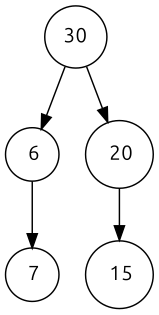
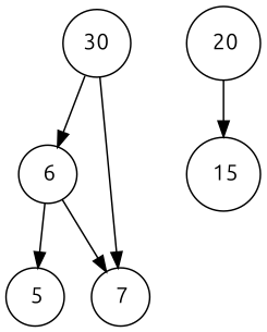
  digraph {
    fontname=Ubuntu
    node [fontname=Ubuntu shape=circle]
    edge [fontname=Ubuntu tailport=c0]
    n1 [label=30]
    n2 [label=" 6"]
    n3 [label=" 20"]
+   n4 [label=" 5"]
    n5 [label=" 7"]
    n6 [label=" 15"]
    n1 -> n2
-   n1 -> n3 [tailport=c1]
+   n1 -> n5 [tailport=c1]
+   n2 -> n4
    n2 -> n5 [tailport=c1]
    n3 -> n6
  }
